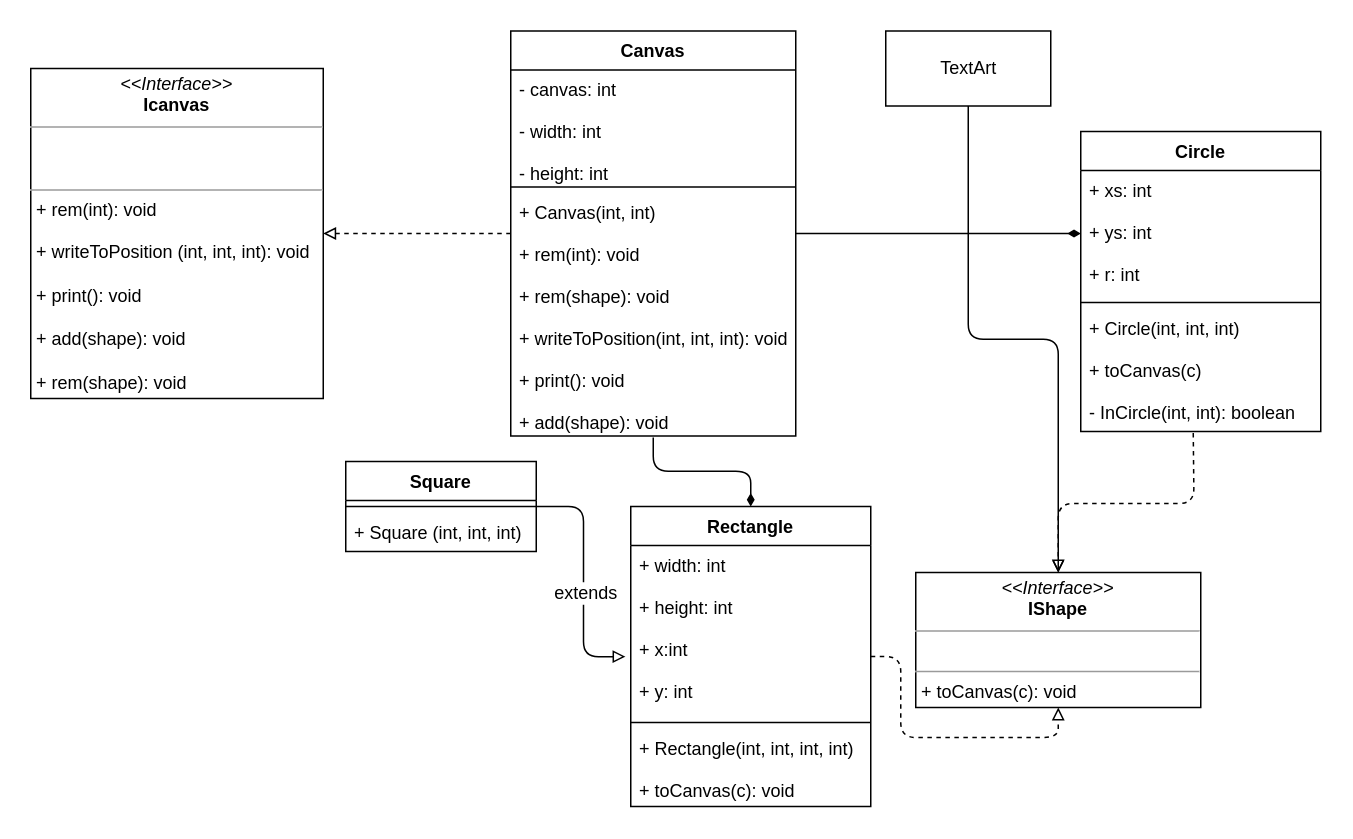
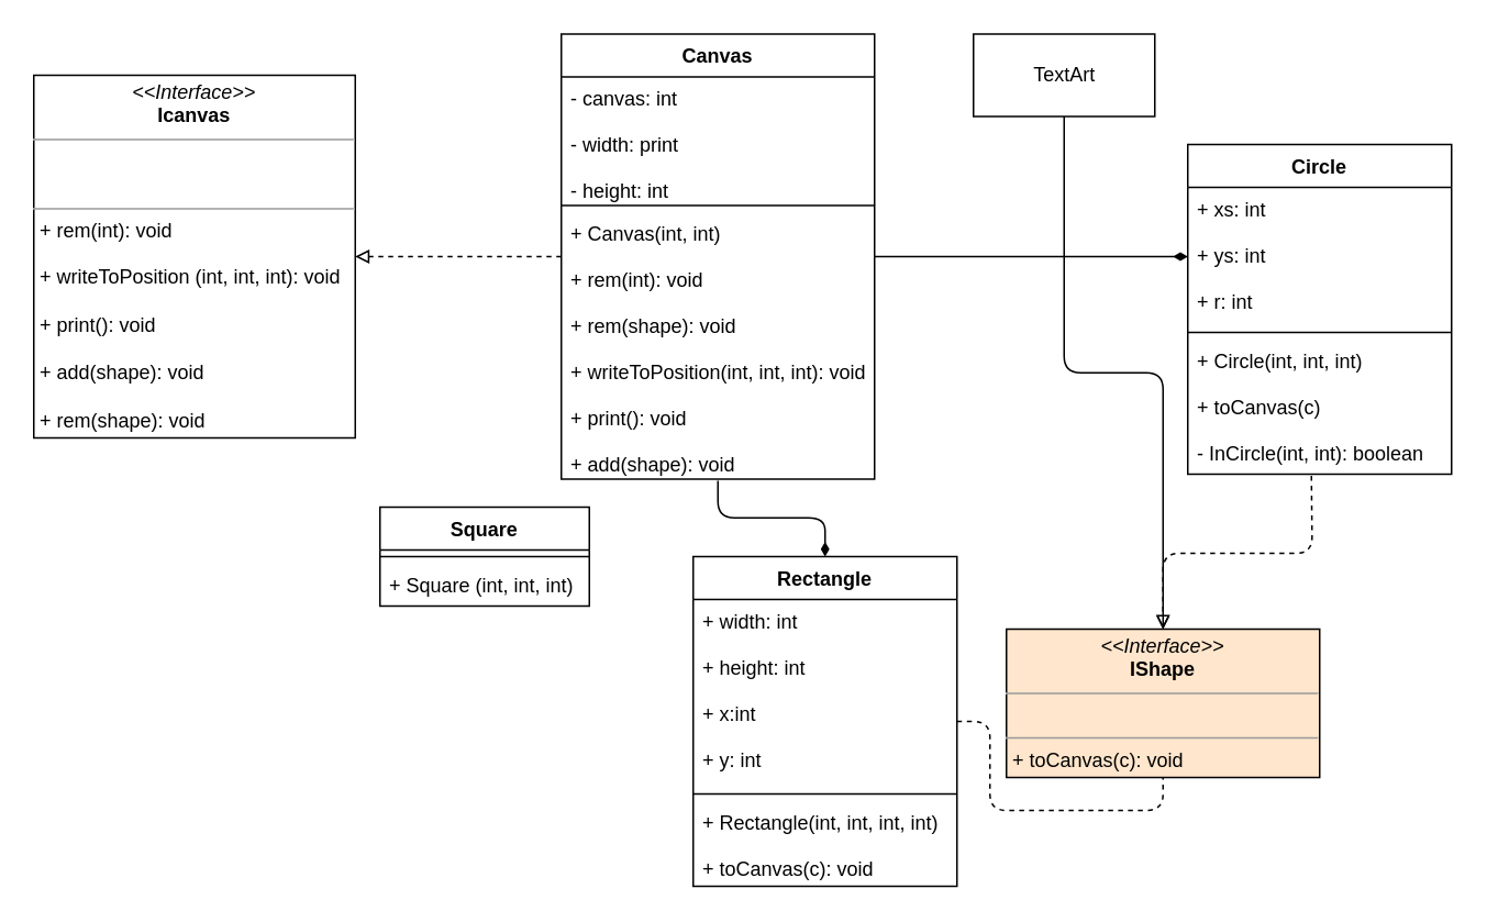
  <mxCell id="0" />
  <mxCell id="1" parent="0" />
  <mxCell id="2" value="&lt;p style=&quot;margin: 0px ; margin-top: 4px ; text-align: center&quot;&gt;&lt;i&gt;&amp;lt;&amp;lt;Interface&amp;gt;&amp;gt;&lt;/i&gt;&lt;br&gt;&lt;b&gt;Icanvas&lt;/b&gt;&lt;/p&gt;&lt;hr size=&quot;1&quot;&gt;&lt;p style=&quot;margin: 0px ; margin-left: 4px&quot;&gt;&lt;br&gt;&lt;br&gt;&lt;/p&gt;&lt;hr size=&quot;1&quot;&gt;&lt;p style=&quot;margin: 0px 0px 0px 4px&quot;&gt;&lt;span&gt;+ rem(int): void&lt;/span&gt;&lt;br&gt;&lt;/p&gt;&lt;p style=&quot;margin: 0px 0px 0px 4px&quot;&gt;&lt;br&gt;&lt;/p&gt;&lt;p style=&quot;margin: 0px 0px 0px 4px&quot;&gt;&lt;span&gt;+ writeToPosition (int, int, int): void&lt;/span&gt;&lt;br&gt;&lt;/p&gt;&lt;p style=&quot;margin: 0px 0px 0px 4px&quot;&gt;&lt;br&gt;&lt;/p&gt;&lt;p style=&quot;margin: 0px 0px 0px 4px&quot;&gt;+ print(): void&lt;/p&gt;&lt;p style=&quot;margin: 0px 0px 0px 4px&quot;&gt;&lt;br&gt;&lt;/p&gt;&lt;p style=&quot;margin: 0px 0px 0px 4px&quot;&gt;+ add(shape): void&lt;br&gt;&lt;/p&gt;&lt;p style=&quot;margin: 0px 0px 0px 4px&quot;&gt;&lt;br&gt;&lt;/p&gt;&lt;p style=&quot;margin: 0px 0px 0px 4px&quot;&gt;+ rem(shape): void&lt;br&gt;&lt;/p&gt;&lt;p style=&quot;margin: 0px 0px 0px 4px&quot;&gt;&lt;br&gt;&lt;/p&gt;" style="verticalAlign=top;align=left;overflow=fill;fontSize=12;fontFamily=Helvetica;html=1;" parent="1" vertex="1"><mxGeometry x="20" y="45" width="195" height="220" as="geometry" /></mxCell>
- <mxCell id="3" style="edgeStyle=orthogonalEdgeStyle;rounded=1;orthogonalLoop=1;jettySize=auto;html=1;entryX=-0.022;entryY=0.65;entryDx=0;entryDy=0;endArrow=block;endFill=0;strokeWidth=1;entryPerimeter=0;" parent="1" source="25" target="22" edge="1"><mxGeometry relative="1" as="geometry" /></mxCell>
- <mxCell id="4" value="extends" style="text;html=1;align=center;verticalAlign=middle;resizable=0;points=[];labelBackgroundColor=#ffffff;" parent="3" vertex="1" connectable="0"><mxGeometry x="-0.29" y="1" relative="1" as="geometry"><mxPoint y="32" as="offset" /></mxGeometry></mxCell>
  <mxCell id="5" style="edgeStyle=orthogonalEdgeStyle;rounded=1;orthogonalLoop=1;jettySize=auto;html=1;entryX=1;entryY=0.5;entryDx=0;entryDy=0;dashed=1;endArrow=block;endFill=0;strokeWidth=1;" parent="1" source="7" target="2" edge="1"><mxGeometry relative="1" as="geometry" /></mxCell>
  <mxCell id="6" style="edgeStyle=orthogonalEdgeStyle;rounded=1;orthogonalLoop=1;jettySize=auto;html=1;entryX=0;entryY=0.5;entryDx=0;entryDy=0;endArrow=diamondThin;endFill=1;strokeWidth=1;" parent="1" source="7" target="12" edge="1"><mxGeometry relative="1" as="geometry" /></mxCell>
  <mxCell id="7" value="Canvas" style="swimlane;fontStyle=1;align=center;verticalAlign=top;childLayout=stackLayout;horizontal=1;startSize=26;horizontalStack=0;resizeParent=1;resizeParentMax=0;resizeLast=0;collapsible=1;marginBottom=0;" parent="1" vertex="1"><mxGeometry x="340" y="20" width="190" height="270" as="geometry"><mxRectangle x="310" y="140" width="80" height="26" as="alternateBounds" /></mxGeometry></mxCell>
- <mxCell id="8" value="- canvas: int&#10;&#10;- width: int&#10;&#10;- height: int" style="text;strokeColor=none;fillColor=none;align=left;verticalAlign=top;spacingLeft=4;spacingRight=4;overflow=hidden;rotatable=0;points=[[0,0.5],[1,0.5]];portConstraint=eastwest;" parent="7" vertex="1"><mxGeometry y="26" width="190" height="74" as="geometry" /></mxCell>
+ <mxCell id="8" value="- canvas: int&#10;&#10;- width: print&#10;&#10;- height: int" style="text;strokeColor=none;fillColor=none;align=left;verticalAlign=top;spacingLeft=4;spacingRight=4;overflow=hidden;rotatable=0;points=[[0,0.5],[1,0.5]];portConstraint=eastwest;" parent="7" vertex="1"><mxGeometry y="26" width="190" height="74" as="geometry" /></mxCell>
  <mxCell id="9" value="" style="line;strokeWidth=1;fillColor=none;align=left;verticalAlign=middle;spacingTop=-1;spacingLeft=3;spacingRight=3;rotatable=0;labelPosition=right;points=[];portConstraint=eastwest;" parent="7" vertex="1"><mxGeometry y="100" width="190" height="8" as="geometry" /></mxCell>
  <mxCell id="10" value="+ Canvas(int, int)&#10;&#10;+ rem(int): void&#10;&#10;+ rem(shape): void&#10;&#10;+ writeToPosition(int, int, int): void&#10;&#10;+ print(): void&#10;&#10;+ add(shape): void" style="text;strokeColor=none;fillColor=none;align=left;verticalAlign=top;spacingLeft=4;spacingRight=4;overflow=hidden;rotatable=0;points=[[0,0.5],[1,0.5]];portConstraint=eastwest;" parent="7" vertex="1"><mxGeometry y="108" width="190" height="162" as="geometry" /></mxCell>
  <mxCell id="11" value="Circle" style="swimlane;fontStyle=1;align=center;verticalAlign=top;childLayout=stackLayout;horizontal=1;startSize=26;horizontalStack=0;resizeParent=1;resizeParentMax=0;resizeLast=0;collapsible=1;marginBottom=0;" parent="1" vertex="1"><mxGeometry x="720" y="87" width="160" height="200" as="geometry" /></mxCell>
  <mxCell id="12" value="+ xs: int&#10;&#10;+ ys: int&#10;&#10;+ r: int" style="text;strokeColor=none;fillColor=none;align=left;verticalAlign=top;spacingLeft=4;spacingRight=4;overflow=hidden;rotatable=0;points=[[0,0.5],[1,0.5]];portConstraint=eastwest;" parent="11" vertex="1"><mxGeometry y="26" width="160" height="84" as="geometry" /></mxCell>
  <mxCell id="13" value="" style="line;strokeWidth=1;fillColor=none;align=left;verticalAlign=middle;spacingTop=-1;spacingLeft=3;spacingRight=3;rotatable=0;labelPosition=right;points=[];portConstraint=eastwest;" parent="11" vertex="1"><mxGeometry y="110" width="160" height="8" as="geometry" /></mxCell>
  <mxCell id="14" value="+ Circle(int, int, int)&#10;&#10;+ toCanvas(c)&#10;&#10;- InCircle(int, int): boolean" style="text;strokeColor=none;fillColor=none;align=left;verticalAlign=top;spacingLeft=4;spacingRight=4;overflow=hidden;rotatable=0;points=[[0,0.5],[1,0.5]];portConstraint=eastwest;" parent="11" vertex="1"><mxGeometry y="118" width="160" height="82" as="geometry" /></mxCell>
- <mxCell id="15" value="&lt;p style=&quot;margin: 0px ; margin-top: 4px ; text-align: center&quot;&gt;&lt;i&gt;&amp;lt;&amp;lt;Interface&amp;gt;&amp;gt;&lt;/i&gt;&lt;br&gt;&lt;b&gt;IShape&lt;/b&gt;&lt;/p&gt;&lt;hr size=&quot;1&quot;&gt;&lt;p style=&quot;margin: 0px ; margin-left: 4px&quot;&gt;&lt;br&gt;&lt;/p&gt;&lt;hr size=&quot;1&quot;&gt;&lt;p style=&quot;margin: 0px ; margin-left: 4px&quot;&gt;+ toCanvas(c): void&lt;br&gt;&lt;/p&gt;" style="verticalAlign=top;align=left;overflow=fill;fontSize=12;fontFamily=Helvetica;html=1;" parent="1" vertex="1"><mxGeometry x="610" y="381" width="190" height="90" as="geometry" /></mxCell>
- <mxCell id="16" style="edgeStyle=orthogonalEdgeStyle;rounded=1;orthogonalLoop=1;jettySize=auto;html=1;entryX=0.5;entryY=1;entryDx=0;entryDy=0;endArrow=block;endFill=0;strokeWidth=1;dashed=1;" parent="1" source="21" target="15" edge="1"><mxGeometry relative="1" as="geometry" /></mxCell>
+ <mxCell id="15" value="&lt;p style=&quot;margin: 0px ; margin-top: 4px ; text-align: center&quot;&gt;&lt;i&gt;&amp;lt;&amp;lt;Interface&amp;gt;&amp;gt;&lt;/i&gt;&lt;br&gt;&lt;b&gt;IShape&lt;/b&gt;&lt;/p&gt;&lt;hr size=&quot;1&quot;&gt;&lt;p style=&quot;margin: 0px ; margin-left: 4px&quot;&gt;&lt;br&gt;&lt;/p&gt;&lt;hr size=&quot;1&quot;&gt;&lt;p style=&quot;margin: 0px ; margin-left: 4px&quot;&gt;+ toCanvas(c): void&lt;br&gt;&lt;/p&gt;" style="verticalAlign=top;align=left;overflow=fill;fontSize=12;fontFamily=Helvetica;html=1;fillColor=#ffe6cc;" parent="1" vertex="1"><mxGeometry x="610" y="381" width="190" height="90" as="geometry" /></mxCell>
+ <mxCell id="16" style="edgeStyle=orthogonalEdgeStyle;rounded=1;orthogonalLoop=1;jettySize=auto;html=1;entryX=0.5;entryY=1;entryDx=0;entryDy=0;endArrow=none;endFill=0;strokeWidth=1;dashed=1;" parent="1" source="21" target="15" edge="1"><mxGeometry relative="1" as="geometry" /></mxCell>
  <mxCell id="17" style="edgeStyle=orthogonalEdgeStyle;rounded=1;orthogonalLoop=1;jettySize=auto;html=1;entryX=0.5;entryY=0;entryDx=0;entryDy=0;endArrow=block;endFill=0;strokeWidth=1;dashed=1;" parent="1" target="15" edge="1"><mxGeometry relative="1" as="geometry"><mxPoint x="795" y="288" as="sourcePoint" /></mxGeometry></mxCell>
  <mxCell id="18" style="edgeStyle=orthogonalEdgeStyle;rounded=1;orthogonalLoop=1;jettySize=auto;html=1;endArrow=open;endFill=0;strokeWidth=1;" parent="1" source="19" target="15" edge="1"><mxGeometry relative="1" as="geometry" /></mxCell>
  <mxCell id="19" value="TextArt" style="html=1;" parent="1" vertex="1"><mxGeometry x="590" y="20" width="110" height="50" as="geometry" /></mxCell>
  <mxCell id="20" style="edgeStyle=orthogonalEdgeStyle;rounded=1;orthogonalLoop=1;jettySize=auto;html=1;endArrow=diamondThin;endFill=1;strokeWidth=1;entryX=0.5;entryY=0;entryDx=0;entryDy=0;exitX=0.5;exitY=1.006;exitDx=0;exitDy=0;exitPerimeter=0;" parent="1" source="10" target="21" edge="1"><mxGeometry relative="1" as="geometry" /></mxCell>
  <mxCell id="21" value="Rectangle" style="swimlane;fontStyle=1;align=center;verticalAlign=top;childLayout=stackLayout;horizontal=1;startSize=26;horizontalStack=0;resizeParent=1;resizeParentMax=0;resizeLast=0;collapsible=1;marginBottom=0;" parent="1" vertex="1"><mxGeometry x="420" y="337" width="160" height="200" as="geometry" /></mxCell>
  <mxCell id="22" value="+ width: int&#10;&#10;+ height: int&#10;&#10;+ x:int&#10;&#10;+ y: int&#10;" style="text;strokeColor=none;fillColor=none;align=left;verticalAlign=top;spacingLeft=4;spacingRight=4;overflow=hidden;rotatable=0;points=[[0,0.5],[1,0.5]];portConstraint=eastwest;" parent="21" vertex="1"><mxGeometry y="26" width="160" height="114" as="geometry" /></mxCell>
  <mxCell id="23" value="" style="line;strokeWidth=1;fillColor=none;align=left;verticalAlign=middle;spacingTop=-1;spacingLeft=3;spacingRight=3;rotatable=0;labelPosition=right;points=[];portConstraint=eastwest;" parent="21" vertex="1"><mxGeometry y="140" width="160" height="8" as="geometry" /></mxCell>
  <mxCell id="24" value="+ Rectangle(int, int, int, int)&#10;&#10;+ toCanvas(c): void" style="text;strokeColor=none;fillColor=none;align=left;verticalAlign=top;spacingLeft=4;spacingRight=4;overflow=hidden;rotatable=0;points=[[0,0.5],[1,0.5]];portConstraint=eastwest;" parent="21" vertex="1"><mxGeometry y="148" width="160" height="52" as="geometry" /></mxCell>
  <mxCell id="25" value="Square" style="swimlane;fontStyle=1;align=center;verticalAlign=top;childLayout=stackLayout;horizontal=1;startSize=26;horizontalStack=0;resizeParent=1;resizeParentMax=0;resizeLast=0;collapsible=1;marginBottom=0;" parent="1" vertex="1"><mxGeometry x="230" y="307" width="127" height="60" as="geometry" /></mxCell>
  <mxCell id="26" value="" style="line;strokeWidth=1;fillColor=none;align=left;verticalAlign=middle;spacingTop=-1;spacingLeft=3;spacingRight=3;rotatable=0;labelPosition=right;points=[];portConstraint=eastwest;" parent="25" vertex="1"><mxGeometry y="26" width="127" height="8" as="geometry" /></mxCell>
  <mxCell id="27" value="+ Square (int, int, int)" style="text;strokeColor=none;fillColor=none;align=left;verticalAlign=top;spacingLeft=4;spacingRight=4;overflow=hidden;rotatable=0;points=[[0,0.5],[1,0.5]];portConstraint=eastwest;" parent="25" vertex="1"><mxGeometry y="34" width="127" height="26" as="geometry" /></mxCell>
